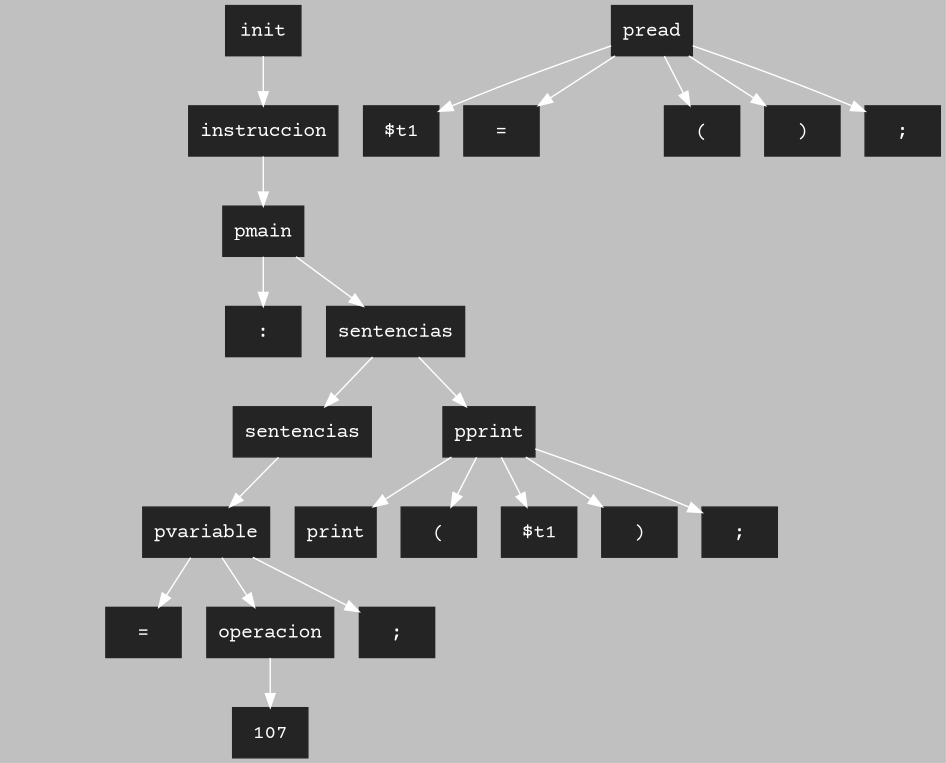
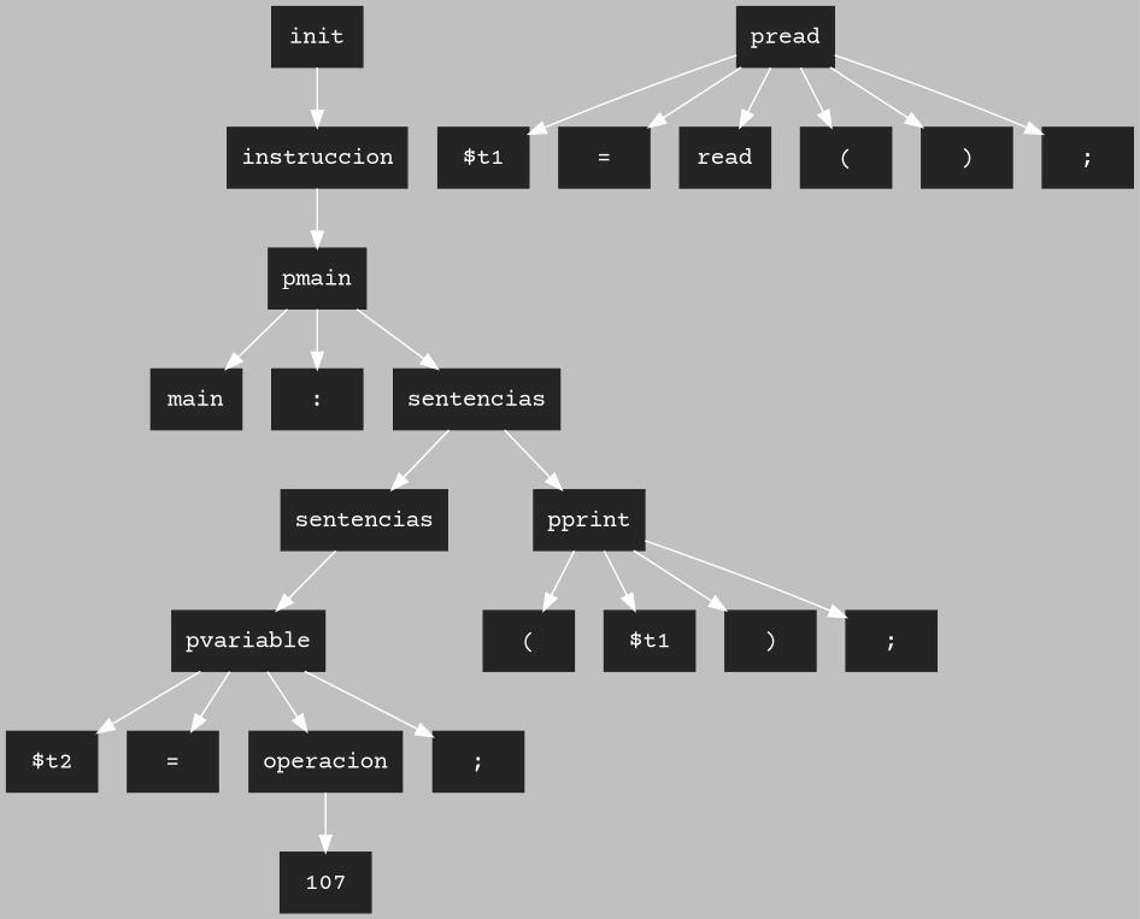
  digraph {
    bgcolor=gray
    fontname="Courier Prime"
    rankdir=UD
    node [color=gray14 fontcolor=white fontname="Courier Prime" shape=box style=filled]
    edge [color=white dir=fordware fontname="Courier Prime"]
    n1 [height=0.5 label=init]
    n2 [height=0.5 label=instruccion]
    n3 [height=0.5 label=pmain]
+   n4 [height=0.5 label=main]
    n5 [height=0.5 label=":"]
    n6 [height=0.5 label=sentencias]
    n7 [height=0.5 label=sentencias]
    n8 [height=0.5 label=pprint]
    n9 [height=0.5 label=pvariable]
-   n10 [height=0.5 label=print]
    n11 [height=0.5 label="("]
    n12 [height=0.5 label="$t1"]
    n13 [height=0.5 label=")"]
    n14 [height=0.5 label=";"]
+   n15 [height=0.5 label="$t2"]
    n16 [height=0.5 label="="]
    n17 [height=0.5 label=operacion]
    n18 [height=0.5 label=";"]
    n19 [height=0.5 label=pread]
    n20 [height=0.5 label="$t1"]
    n21 [height=0.5 label="="]
+   n22 [height=0.5 label=read]
    n23 [height=0.5 label="("]
    n24 [height=0.5 label=")"]
    n25 [height=0.5 label=";"]
    n26 [height=0.5 label=107]
    n1 -> n2
    n2 -> n3
+   n3 -> n4
    n3 -> n5
    n3 -> n6
    n6 -> n7
    n6 -> n8
    n7 -> n9
-   n8 -> n10
    n8 -> n11
    n8 -> n12
    n8 -> n13
    n8 -> n14
+   n9 -> n15
    n9 -> n16
    n9 -> n17
    n9 -> n18
    n17 -> n26
    n19 -> n20
    n19 -> n21
+   n19 -> n22
    n19 -> n23
    n19 -> n24
    n19 -> n25
  }
